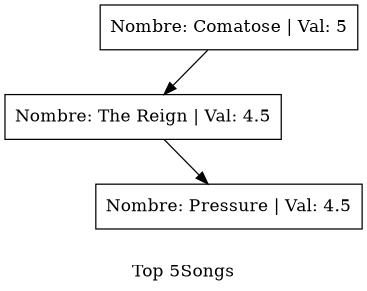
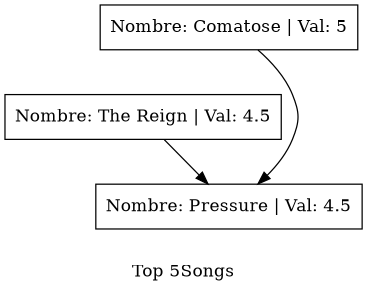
  digraph {
    label="Top 5Songs"
    node [shape=box]
    "Nombre: Comatose | Val: 5"
    "Nombre: The Reign | Val: 4.5"
    "Nombre: Pressure | Val: 4.5"
-   "Nombre: Comatose | Val: 5" -> "Nombre: The Reign | Val: 4.5"
+   "Nombre: Comatose | Val: 5" -> "Nombre: Pressure | Val: 4.5"
    "Nombre: The Reign | Val: 4.5" -> "Nombre: Pressure | Val: 4.5"
  }
